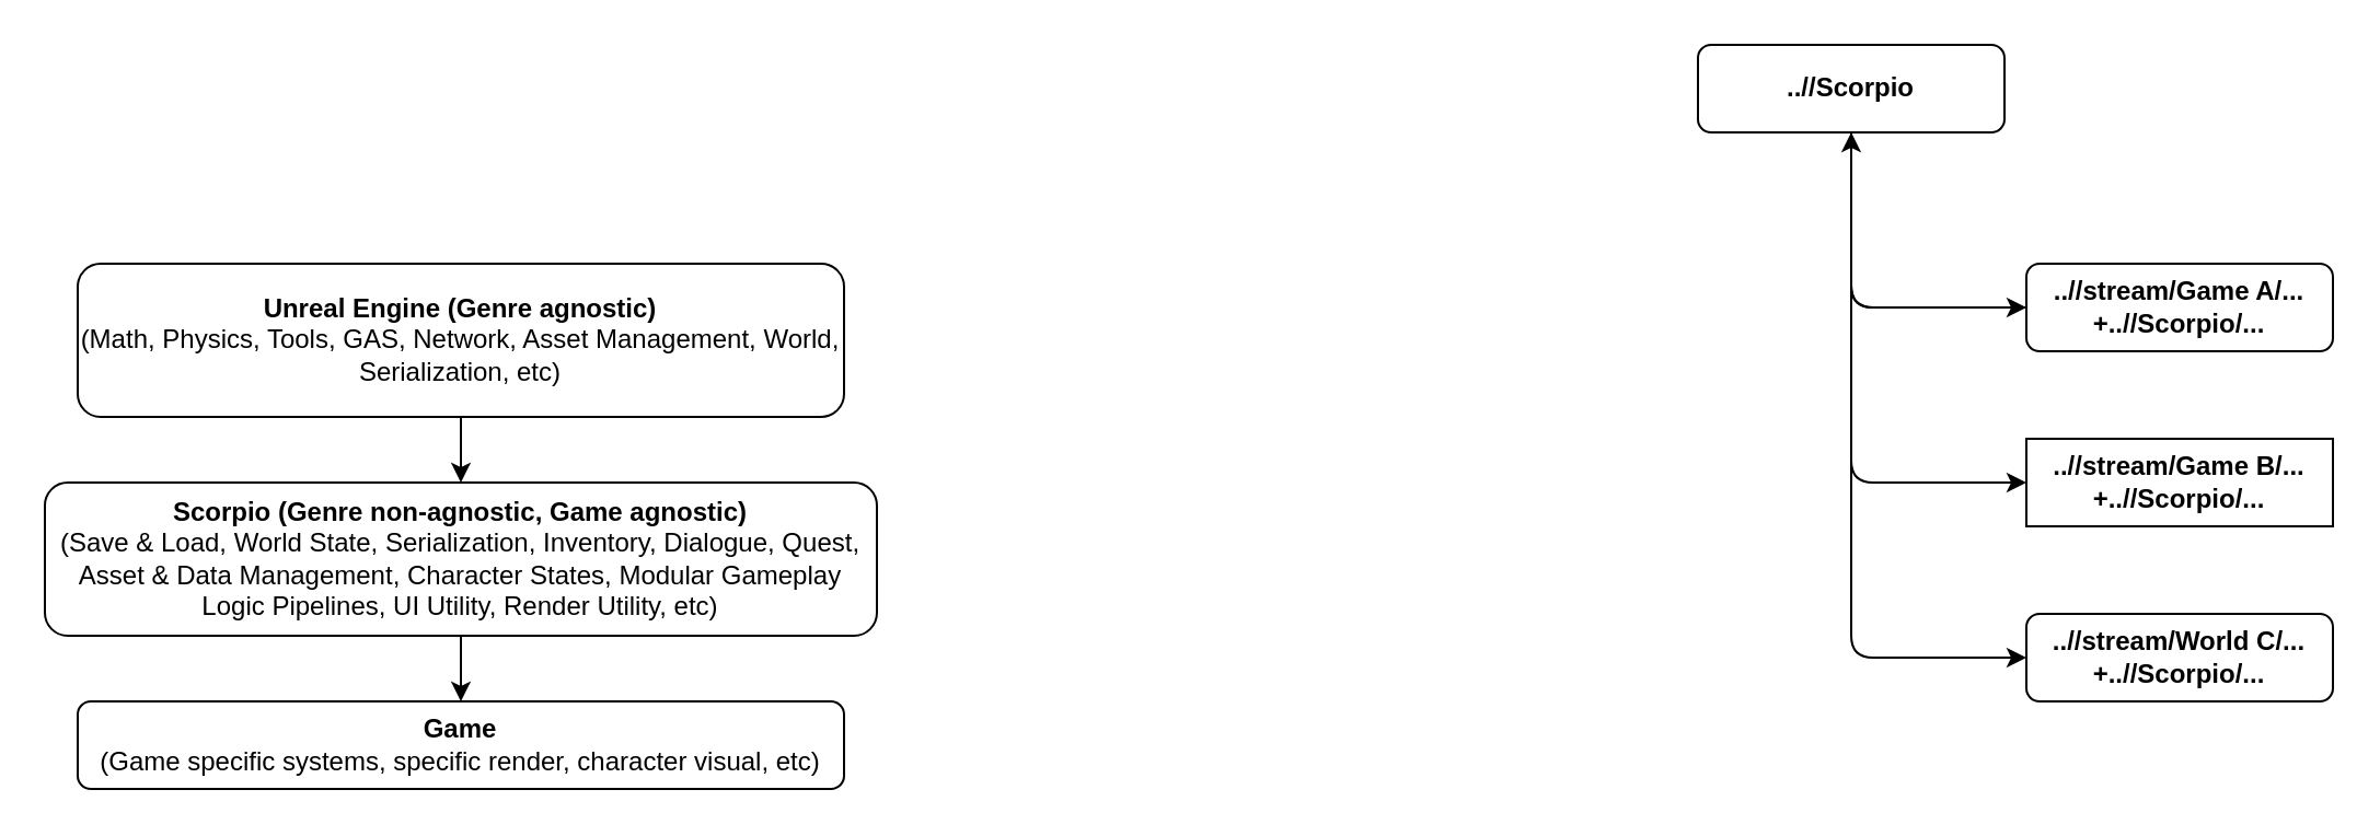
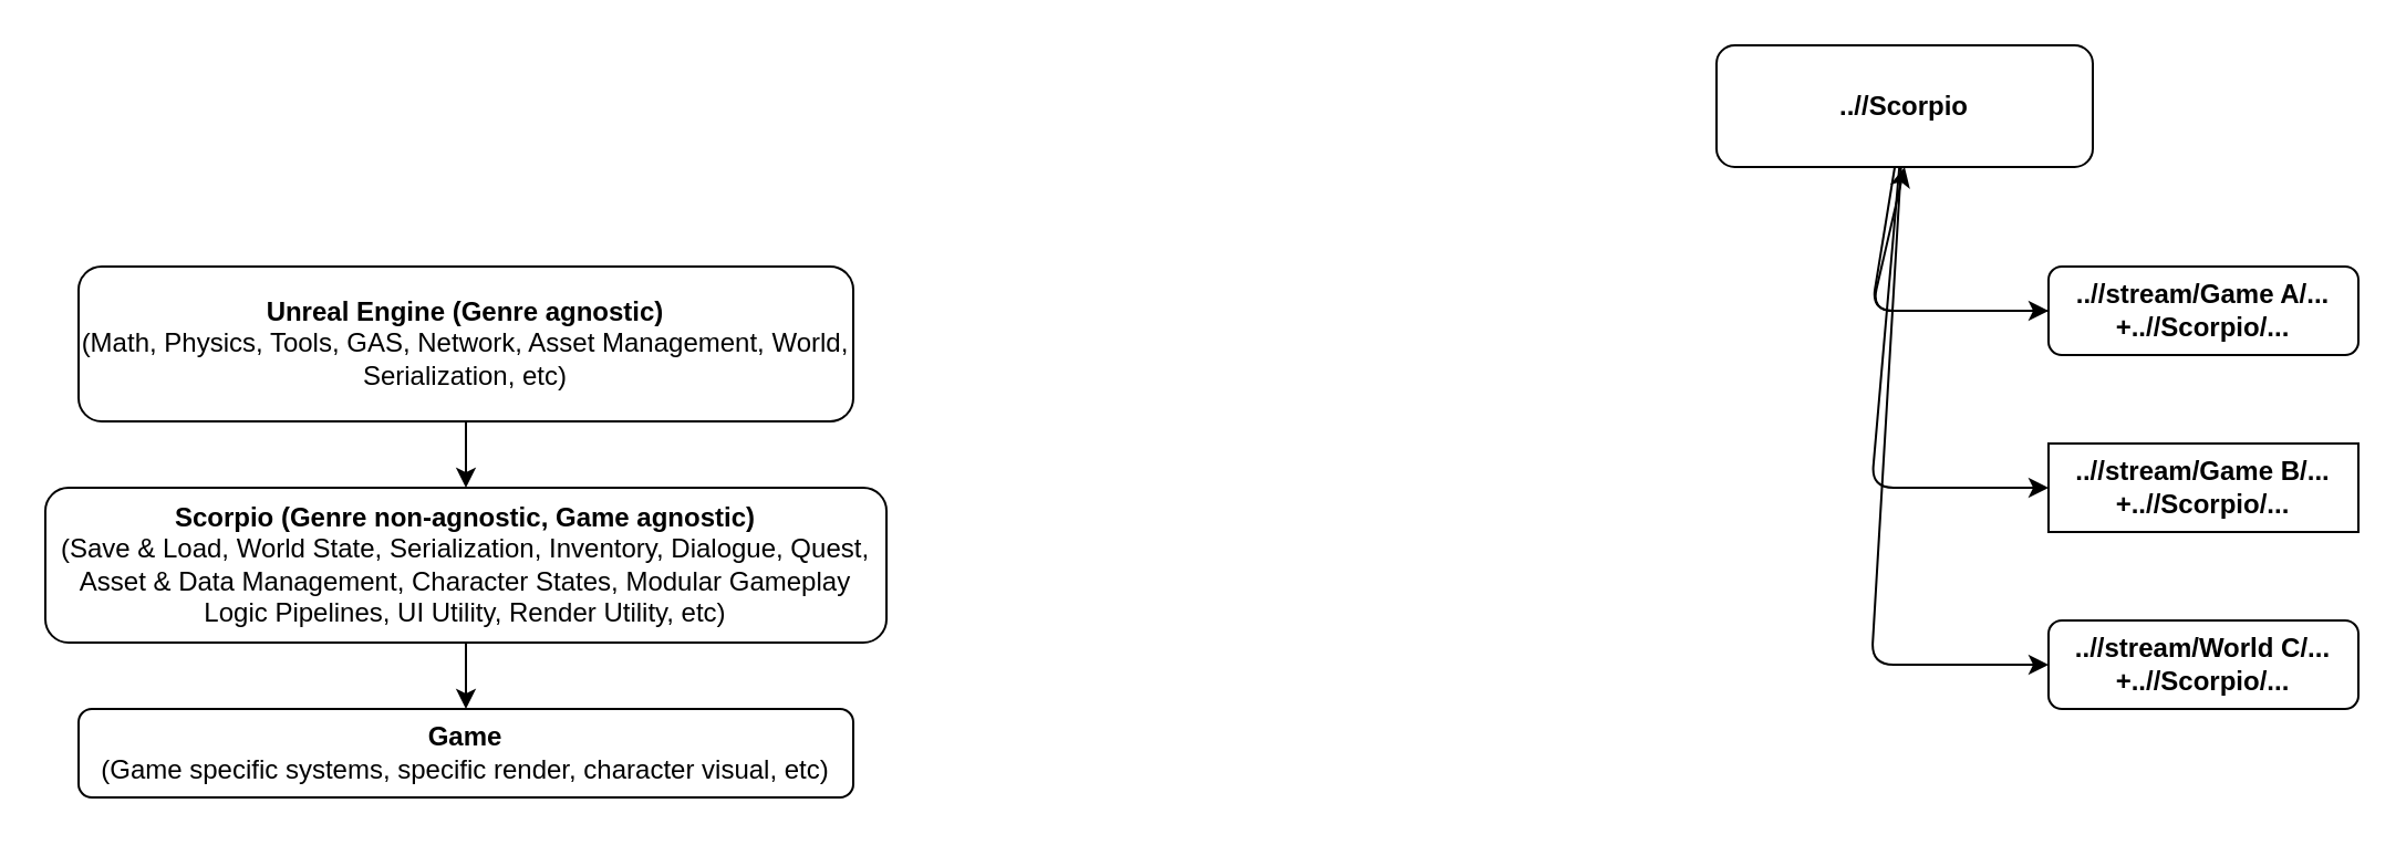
  <mxCell id="0" />
  <mxCell id="1" parent="0" />
  <mxCell id="2" value="" style="edgeStyle=none;html=1;" parent="1" source="3" target="5" edge="1"><mxGeometry relative="1" as="geometry" /></mxCell>
  <mxCell id="3" value="&lt;b&gt;Unreal Engine (Genre agnostic)&lt;br&gt;&lt;/b&gt;(Math, Physics, Tools, GAS, Network, Asset Management, World, Serialization, etc)" style="rounded=1;whiteSpace=wrap;html=1;" parent="1" vertex="1"><mxGeometry x="35" y="120" width="350" height="70" as="geometry" /></mxCell>
  <mxCell id="4" value="" style="edgeStyle=none;html=1;" parent="1" source="5" target="6" edge="1"><mxGeometry relative="1" as="geometry" /></mxCell>
  <mxCell id="5" value="&lt;b&gt;Scorpio (Genre non-agnostic, Game agnostic)&lt;br&gt;&lt;/b&gt;(Save &amp;amp; Load, World State, Serialization, Inventory, Dialogue, Quest, Asset &amp;amp; Data Management, Character States, Modular Gameplay Logic Pipelines, UI Utility, Render Utility, etc)" style="rounded=1;whiteSpace=wrap;html=1;" parent="1" vertex="1"><mxGeometry x="20" y="220" width="380" height="70" as="geometry" /></mxCell>
  <mxCell id="6" value="&lt;b&gt;Game&lt;/b&gt;&lt;br&gt;(Game specific systems, specific render, character visual, etc)" style="rounded=1;whiteSpace=wrap;html=1;" parent="1" vertex="1"><mxGeometry x="35" y="320" width="350" height="40" as="geometry" /></mxCell>
  <mxCell id="7" style="edgeStyle=none;html=1;entryX=0.5;entryY=1;entryDx=0;entryDy=0;" edge="1" parent="1" target="14"><mxGeometry relative="1" as="geometry"><mxPoint x="925" y="140" as="sourcePoint" /><Array as="points"><mxPoint x="845" y="140" /></Array></mxGeometry></mxCell>
  <mxCell id="8" value="&lt;b&gt;..//stream/Game A/...&lt;br&gt;+..//Scorpio/...&lt;br&gt;&lt;/b&gt;" style="rounded=1;whiteSpace=wrap;html=1;" vertex="1" parent="1"><mxGeometry x="925" y="120" width="140" height="40" as="geometry" /></mxCell>
  <mxCell id="9" value="&lt;b&gt;..//stream/Game B/...&lt;br&gt;&lt;/b&gt;&lt;b&gt;+..//Scorpio/...&lt;/b&gt;&lt;b&gt;&lt;br&gt;&lt;/b&gt;" style="whiteSpace=wrap;html=1;rounded=0;" vertex="1" parent="1"><mxGeometry x="925" y="200" width="140" height="40" as="geometry" /></mxCell>
  <mxCell id="10" value="&lt;b&gt;..//stream/World C/...&lt;br&gt;&lt;/b&gt;&lt;b&gt;+..//Scorpio/...&lt;/b&gt;&lt;b&gt;&lt;br&gt;&lt;/b&gt;" style="rounded=1;whiteSpace=wrap;html=1;" vertex="1" parent="1"><mxGeometry x="925" y="280" width="140" height="40" as="geometry" /></mxCell>
  <mxCell id="11" style="edgeStyle=none;html=1;entryX=0;entryY=0.5;entryDx=0;entryDy=0;" edge="1" parent="1" source="14" target="8"><mxGeometry relative="1" as="geometry"><Array as="points"><mxPoint x="845" y="140" /></Array></mxGeometry></mxCell>
  <mxCell id="12" style="edgeStyle=none;html=1;entryX=0;entryY=0.5;entryDx=0;entryDy=0;" edge="1" parent="1" source="14" target="9"><mxGeometry relative="1" as="geometry"><Array as="points"><mxPoint x="845" y="220" /></Array></mxGeometry></mxCell>
  <mxCell id="13" style="edgeStyle=none;html=1;entryX=0;entryY=0.5;entryDx=0;entryDy=0;" edge="1" parent="1" source="14" target="10"><mxGeometry relative="1" as="geometry"><Array as="points"><mxPoint x="845" y="300" /></Array></mxGeometry></mxCell>
- <mxCell id="14" value="&lt;b&gt;..//Scorpio&lt;/b&gt;" style="rounded=1;whiteSpace=wrap;html=1;" vertex="1" parent="1"><mxGeometry x="775" y="20" width="140" height="40" as="geometry" /></mxCell>
+ <mxCell id="14" value="&lt;b&gt;..//Scorpio&lt;/b&gt;" style="rounded=1;whiteSpace=wrap;html=1;" vertex="1" parent="1"><mxGeometry x="775" y="20" width="170" height="55" as="geometry" /></mxCell>
